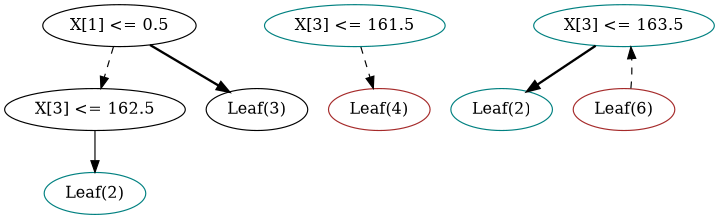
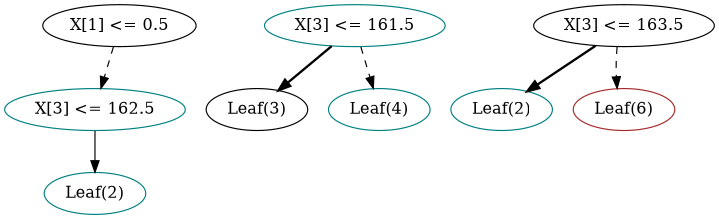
  digraph {
    node [color=black]
    edge [style=dashed]
    n1 [label="X[1] <= 0.5"]
-   n2 [label="X[3] <= 162.5"]
+   n2 [color=teal label="X[3] <= 162.5"]
    n3 [color=teal label="Leaf(2)"]
    n4 [color=teal label="X[3] <= 161.5"]
-   n5 [color=brown label="Leaf(4)"]
+   n5 [color=teal label="Leaf(4)"]
    n6 [label="Leaf(3)"]
-   n7 [color=teal label="X[3] <= 163.5"]
+   n7 [label="X[3] <= 163.5"]
    n8 [color=teal label="Leaf(2)"]
    n9 [color=brown label="Leaf(6)"]
    n1 -> n2
    n2 -> n3 [style=solid]
    n4 -> n5
-   n1 -> n6 [style=bold]
+   n4 -> n6 [style=bold]
    n7 -> n8 [style=bold]
-   n9 -> n7
+   n7 -> n9
  }
